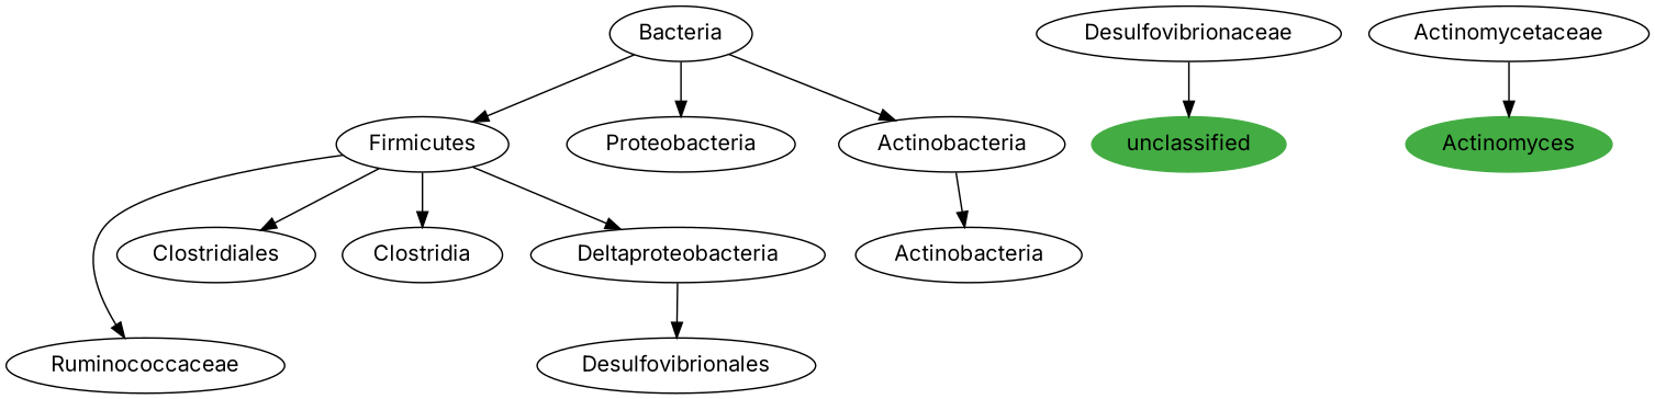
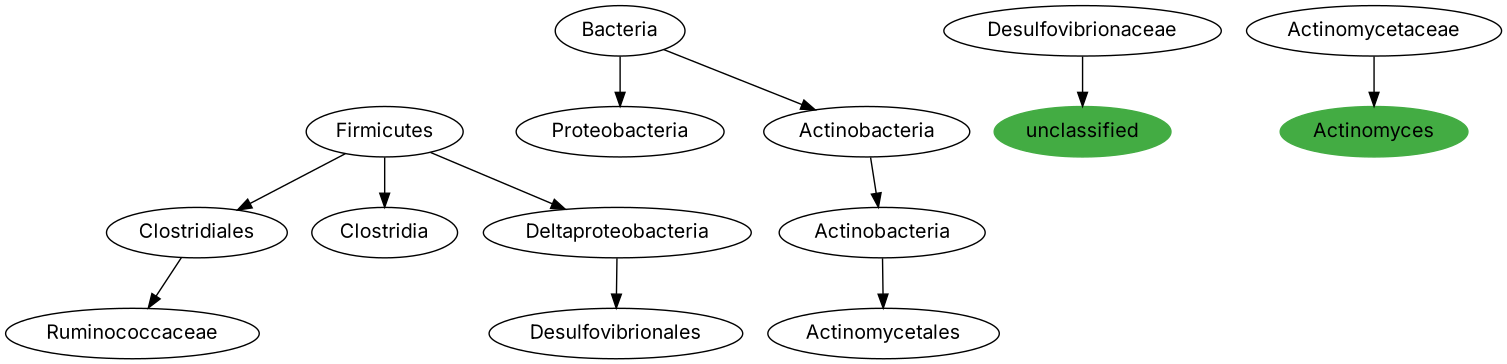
  digraph {
    fontname=Inter
    node [fontname=Inter]
    edge [fontname=Inter]
    n1 [label=Ruminococcaceae]
    n2 [label=Clostridiales]
    n3 [label=Clostridia]
    n4 [label=Firmicutes]
    n5 [label=Deltaproteobacteria]
    n6 [label=Bacteria]
    n7 [label=Proteobacteria]
    n8 [label=Actinobacteria]
    n9 [label=Actinobacteria]
    n10 [color="#43AC43" label=unclassified style=filled]
    n11 [label=Desulfovibrionaceae]
    n12 [label=Desulfovibrionales]
    n13 [color="#43AC43" label=Actinomyces style=filled]
    n14 [label=Actinomycetaceae]
-   n4 -> n1
+   n15 [label=Actinomycetales]
+   n2 -> n1
    n4 -> n2
    n4 -> n3
    n4 -> n5
    n5 -> n12
-   n6 -> n4
    n6 -> n7
    n6 -> n8
    n8 -> n9
+   n9 -> n15
    n11 -> n10
    n14 -> n13
  }
